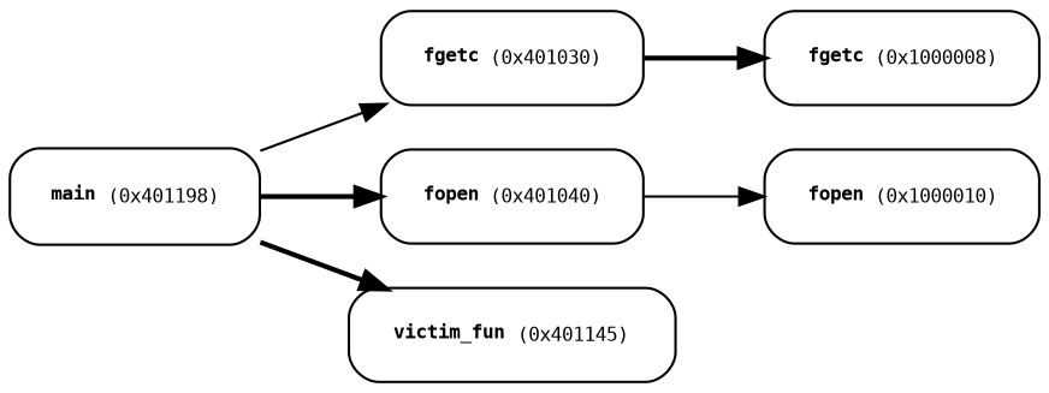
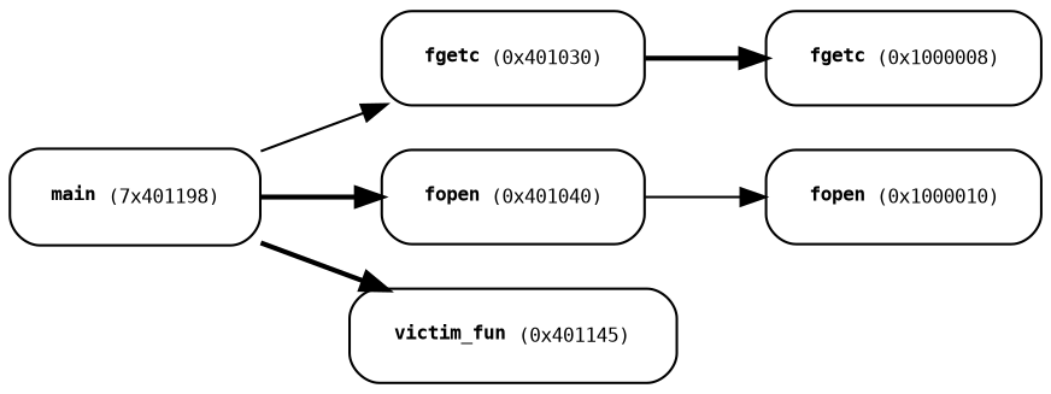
  digraph {
    labeljust=l
    newrank=true
    rankdir=LR
    node [fontname=monospace fontsize=8.0 shape=Mrecord]
    edge [fontname=monospace fontsize=8.0 style=bold]
    n1 [height=0.51389 label=<{ <TABLE BORDER="0" CELLPADDING="1" ALIGN="LEFT"><TR><TD ><B>fgetc</B></TD><TD >(0x401030)</TD></TR></TABLE> }> width=1.4722]
    n2 [height=0.51389 label=<{ <TABLE BORDER="0" CELLPADDING="1" ALIGN="LEFT"><TR><TD ><B>fgetc</B></TD><TD >(0x1000008)</TD></TR></TABLE> }> width=1.5417]
    n3 [height=0.51389 label=<{ <TABLE BORDER="0" CELLPADDING="1" ALIGN="LEFT"><TR><TD ><B>fopen</B></TD><TD >(0x401040)</TD></TR></TABLE> }> width=1.4722]
    n4 [height=0.51389 label=<{ <TABLE BORDER="0" CELLPADDING="1" ALIGN="LEFT"><TR><TD ><B>fopen</B></TD><TD >(0x1000010)</TD></TR></TABLE> }> width=1.5417]
    n5 [height=0.51389 label=<{ <TABLE BORDER="0" CELLPADDING="1" ALIGN="LEFT"><TR><TD ><B>victim_fun</B></TD><TD >(0x401145)</TD></TR></TABLE> }> width=1.8333]
-   n6 [height=0.51389 label=<{ <TABLE BORDER="0" CELLPADDING="1" ALIGN="LEFT"><TR><TD ><B>main</B></TD><TD >(0x401198)</TD></TR></TABLE> }> width=1.4028]
+   n6 [height=0.51389 label=<{ <TABLE BORDER="0" CELLPADDING="1" ALIGN="LEFT"><TR><TD ><B>main</B></TD><TD >(7x401198)</TD></TR></TABLE> }> width=1.4028]
    n1 -> n2
    n3 -> n4 [style=solid]
    n6 -> n1 [style=solid]
    n6 -> n3
    n6 -> n5
  }
